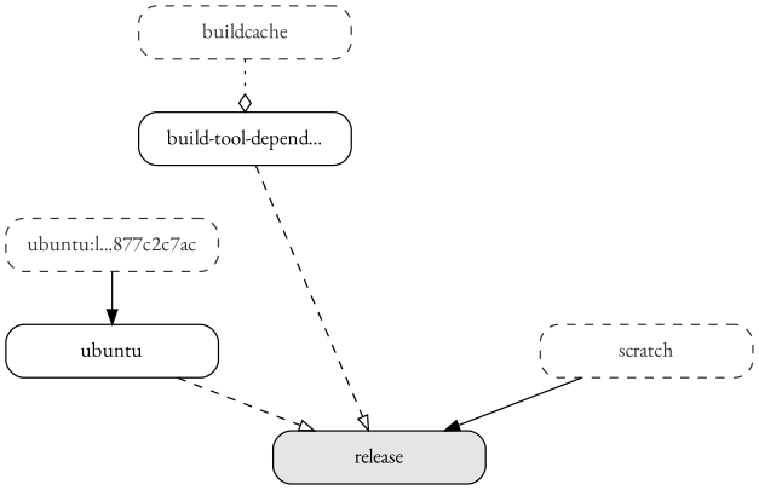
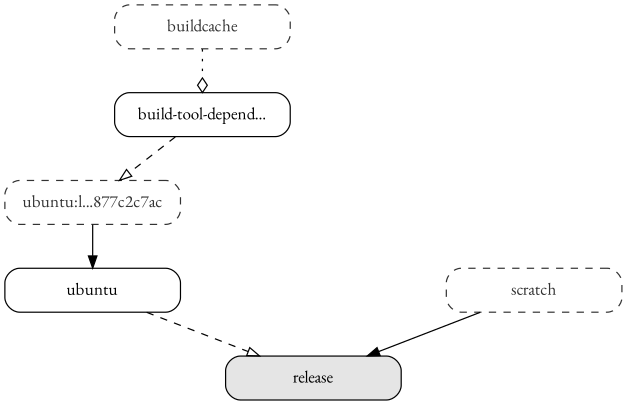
  digraph {
    compound=true
    fontname="EB Garamond"
    nodesep=1.00
    rankdir=TB
    ranksep=0.50
    node [fontname="EB Garamond" shape=box style="dashed,rounded"]
    edge [fontname="EB Garamond"]
    n1 [color=grey20 fontcolor=grey20 height=0.5 label="ubuntu:l...877c2c7ac" width=2]
    n2 [height=0.5 label=ubuntu style=rounded width=2]
    n3 [fillcolor=grey90 height=0.5 label=release style="filled,rounded" width=2]
    n4 [height=0.5 label="build-tool-depend..." style=rounded width=2]
    n5 [color=grey20 fontcolor=grey20 height=0.5 label=buildcache width=2]
    n6 [color=grey20 fontcolor=grey20 height=0.5 label=scratch width=2]
    n1 -> n2
    n2 -> n3 [arrowhead=empty style=dashed]
-   n4 -> n3 [arrowhead=empty style=dashed]
+   n4 -> n1 [arrowhead=empty style=dashed]
    n5 -> n4 [arrowhead=ediamond style=dotted]
    n6 -> n3
  }
